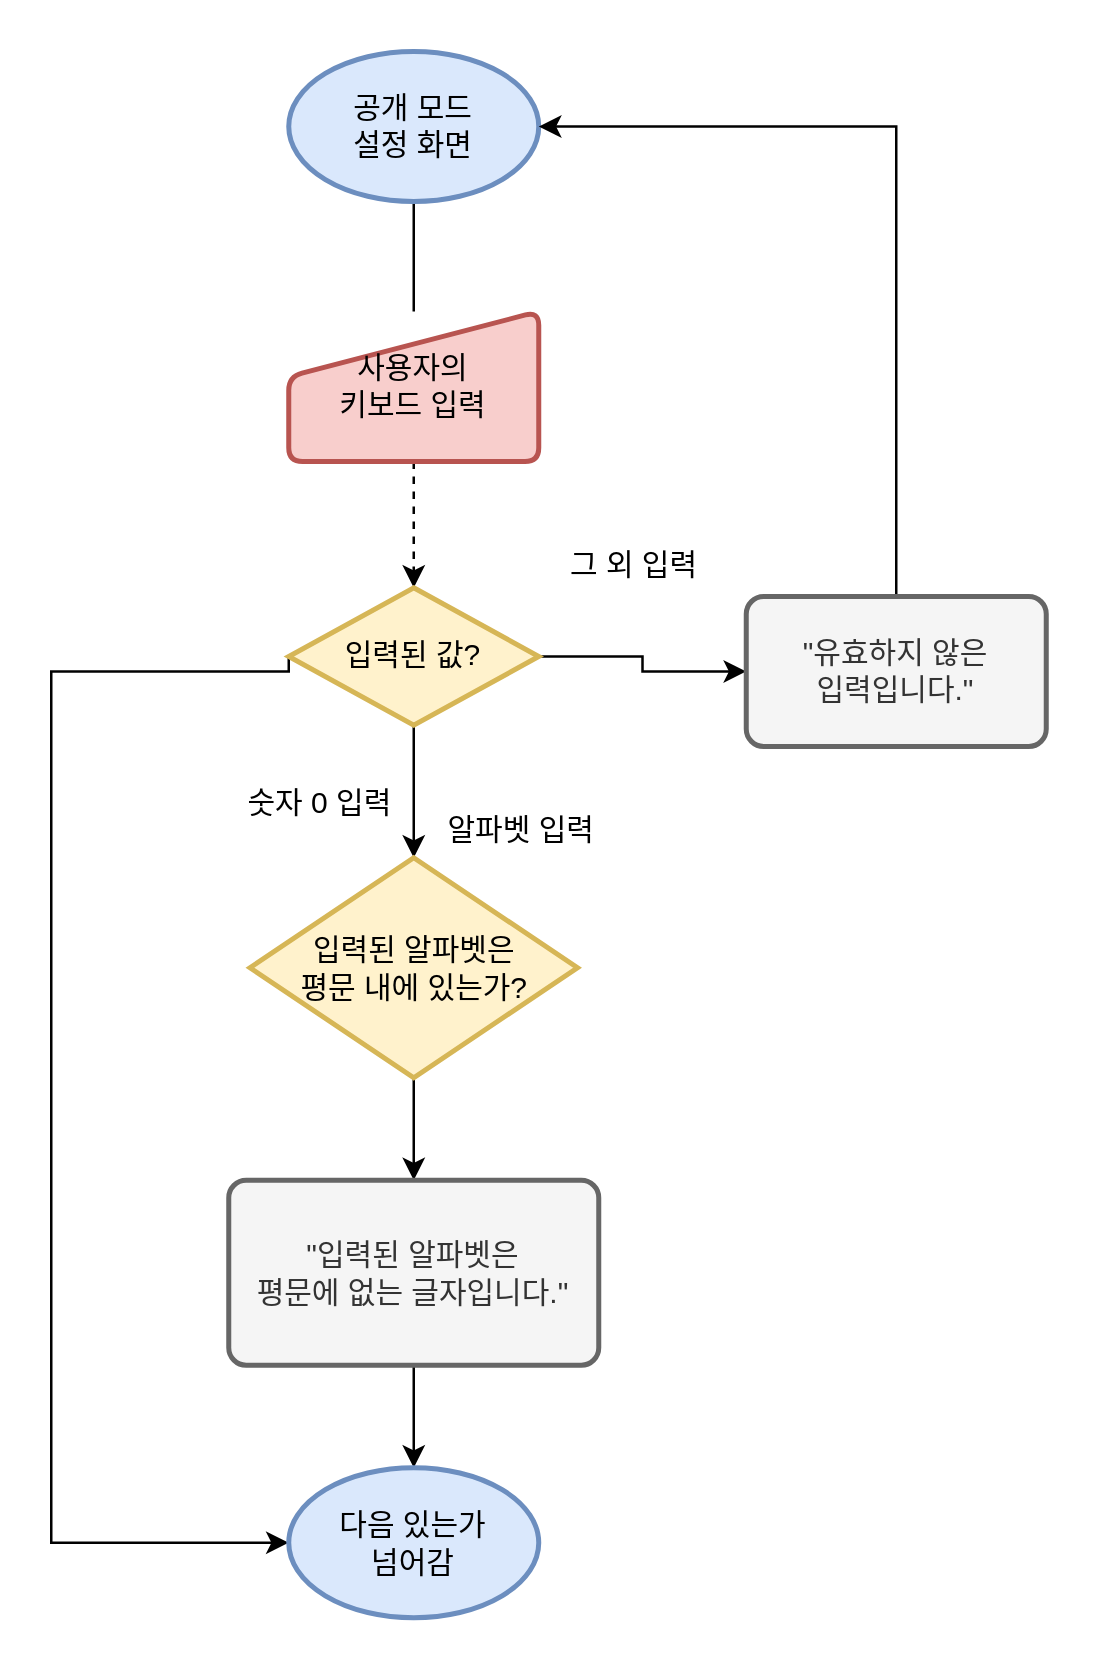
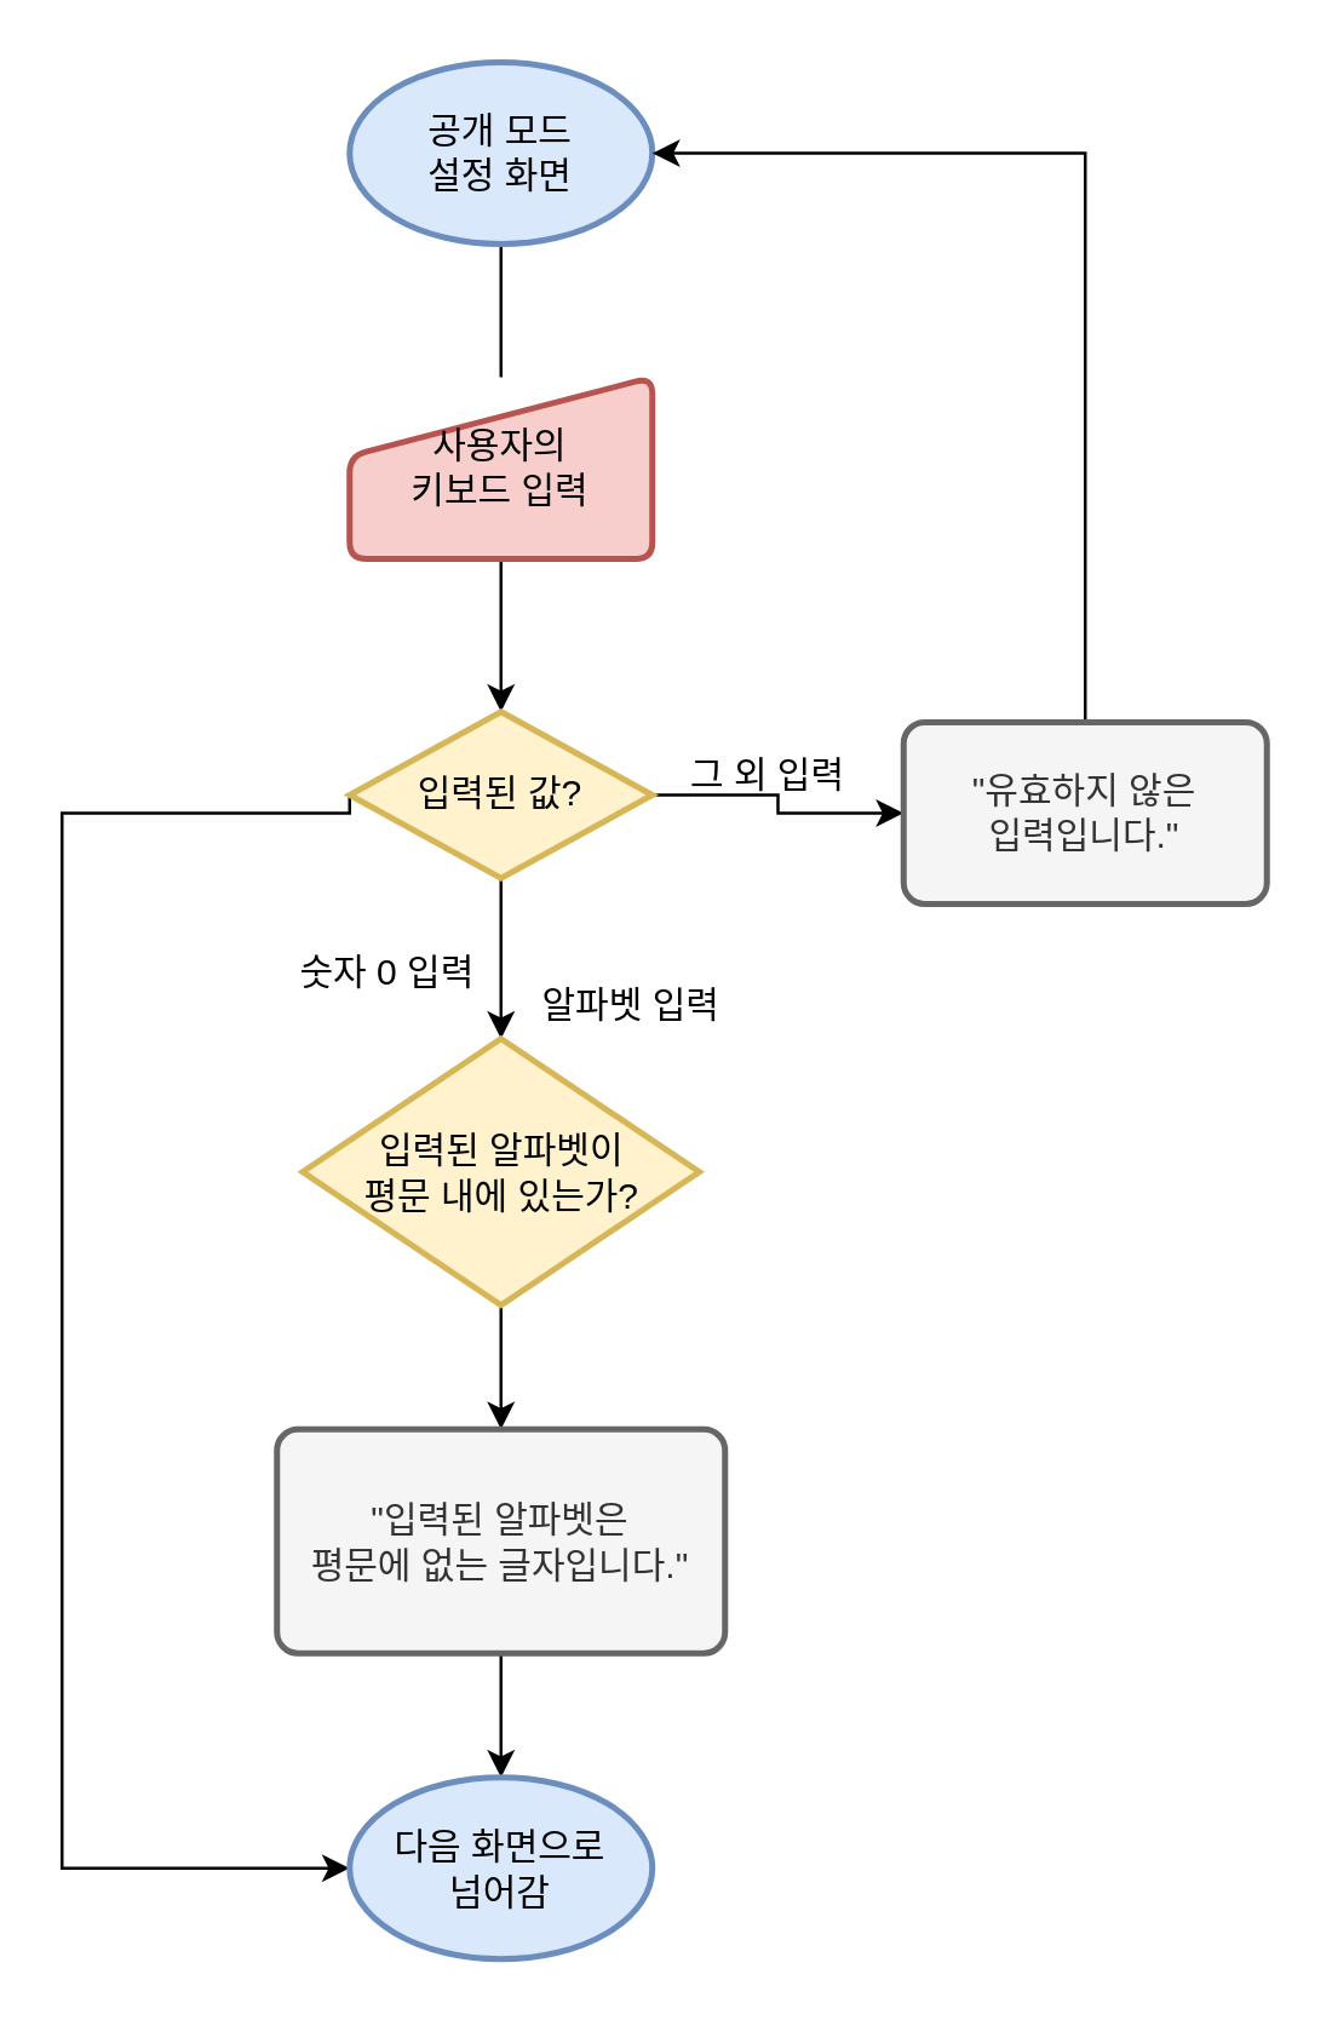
  <mxCell id="0" />
  <mxCell id="1" parent="0" />
  <mxCell id="2" style="edgeStyle=orthogonalEdgeStyle;rounded=0;orthogonalLoop=1;jettySize=auto;html=1;exitX=0.5;exitY=1;exitDx=0;exitDy=0;exitPerimeter=0;entryX=0.5;entryY=0;entryDx=0;entryDy=0;endArrow=none;" edge="1" parent="1" source="3" target="5"><mxGeometry relative="1" as="geometry" /></mxCell>
  <mxCell id="3" value="공개 모드&lt;br&gt;설정 화면" style="strokeWidth=2;html=1;shape=mxgraph.flowchart.start_1;whiteSpace=wrap;fillColor=#dae8fc;strokeColor=#6c8ebf;" vertex="1" parent="1"><mxGeometry x="115" y="20" width="100" height="60" as="geometry" /></mxCell>
- <mxCell id="4" style="edgeStyle=orthogonalEdgeStyle;rounded=0;orthogonalLoop=1;jettySize=auto;html=1;exitX=0.5;exitY=1;exitDx=0;exitDy=0;entryX=0.5;entryY=0;entryDx=0;entryDy=0;entryPerimeter=0;dashed=1;" edge="1" parent="1" source="5" target="9"><mxGeometry relative="1" as="geometry" /></mxCell>
+ <mxCell id="4" style="edgeStyle=orthogonalEdgeStyle;rounded=0;orthogonalLoop=1;jettySize=auto;html=1;exitX=0.5;exitY=1;exitDx=0;exitDy=0;entryX=0.5;entryY=0;entryDx=0;entryDy=0;entryPerimeter=0;" edge="1" parent="1" source="5" target="9"><mxGeometry relative="1" as="geometry" /></mxCell>
  <mxCell id="5" value="사용자의&lt;br&gt;키보드 입력" style="html=1;strokeWidth=2;shape=manualInput;whiteSpace=wrap;rounded=1;size=26;arcSize=11;fillColor=#f8cecc;strokeColor=#b85450;" vertex="1" parent="1"><mxGeometry x="115" y="124" width="100" height="60" as="geometry" /></mxCell>
  <mxCell id="6" style="edgeStyle=orthogonalEdgeStyle;rounded=0;orthogonalLoop=1;jettySize=auto;html=1;exitX=0.5;exitY=1;exitDx=0;exitDy=0;exitPerimeter=0;entryX=0.5;entryY=0;entryDx=0;entryDy=0;entryPerimeter=0;" edge="1" parent="1" source="9" target="11"><mxGeometry relative="1" as="geometry" /></mxCell>
  <mxCell id="7" style="edgeStyle=orthogonalEdgeStyle;rounded=0;orthogonalLoop=1;jettySize=auto;html=1;exitX=1;exitY=0.5;exitDx=0;exitDy=0;exitPerimeter=0;" edge="1" parent="1" source="9" target="15"><mxGeometry relative="1" as="geometry" /></mxCell>
  <mxCell id="8" style="edgeStyle=orthogonalEdgeStyle;rounded=0;orthogonalLoop=1;jettySize=auto;html=1;exitX=0;exitY=0.5;exitDx=0;exitDy=0;exitPerimeter=0;entryX=0;entryY=0.5;entryDx=0;entryDy=0;entryPerimeter=0;" edge="1" parent="1" source="9" target="18"><mxGeometry relative="1" as="geometry"><Array as="points"><mxPoint x="20" y="268" /><mxPoint x="20" y="617" /></Array></mxGeometry></mxCell>
  <mxCell id="9" value="입력된 값?" style="strokeWidth=2;html=1;shape=mxgraph.flowchart.decision;whiteSpace=wrap;fillColor=#fff2cc;strokeColor=#d6b656;" vertex="1" parent="1"><mxGeometry x="115" y="234.5" width="100" height="55" as="geometry" /></mxCell>
  <mxCell id="10" style="edgeStyle=orthogonalEdgeStyle;rounded=0;orthogonalLoop=1;jettySize=auto;html=1;exitX=0.5;exitY=1;exitDx=0;exitDy=0;exitPerimeter=0;entryX=0.5;entryY=0;entryDx=0;entryDy=0;" edge="1" parent="1" source="11" target="13"><mxGeometry relative="1" as="geometry" /></mxCell>
- <mxCell id="11" value="입력된 알파벳은&lt;br&gt;평문 내에 있는가?" style="strokeWidth=2;html=1;shape=mxgraph.flowchart.decision;whiteSpace=wrap;fillColor=#fff2cc;strokeColor=#d6b656;" vertex="1" parent="1"><mxGeometry x="99.5" y="342.5" width="131" height="88" as="geometry" /></mxCell>
+ <mxCell id="11" value="입력된 알파벳이&lt;br&gt;평문 내에 있는가?" style="strokeWidth=2;html=1;shape=mxgraph.flowchart.decision;whiteSpace=wrap;fillColor=#fff2cc;strokeColor=#d6b656;" vertex="1" parent="1"><mxGeometry x="99.5" y="342.5" width="131" height="88" as="geometry" /></mxCell>
  <mxCell id="12" style="edgeStyle=orthogonalEdgeStyle;rounded=0;orthogonalLoop=1;jettySize=auto;html=1;exitX=0.5;exitY=1;exitDx=0;exitDy=0;entryX=0.5;entryY=0;entryDx=0;entryDy=0;entryPerimeter=0;" edge="1" parent="1" source="13" target="18"><mxGeometry relative="1" as="geometry" /></mxCell>
  <mxCell id="13" value="&quot;입력된 알파벳은&lt;br&gt;평문에 없는 글자입니다.&quot;" style="rounded=1;whiteSpace=wrap;html=1;absoluteArcSize=1;arcSize=14;strokeWidth=2;fillColor=#f5f5f5;strokeColor=#666666;fontColor=#333333;" vertex="1" parent="1"><mxGeometry x="91" y="471.5" width="148" height="74" as="geometry" /></mxCell>
  <mxCell id="14" style="edgeStyle=orthogonalEdgeStyle;rounded=0;orthogonalLoop=1;jettySize=auto;html=1;exitX=0.5;exitY=0;exitDx=0;exitDy=0;entryX=1;entryY=0.5;entryDx=0;entryDy=0;entryPerimeter=0;" edge="1" parent="1" source="15" target="3"><mxGeometry relative="1" as="geometry" /></mxCell>
  <mxCell id="15" value="&quot;유효하지 않은&lt;br&gt;입력입니다.&quot;" style="rounded=1;whiteSpace=wrap;html=1;absoluteArcSize=1;arcSize=14;strokeWidth=2;fillColor=#f5f5f5;strokeColor=#666666;fontColor=#333333;" vertex="1" parent="1"><mxGeometry x="298" y="238" width="120" height="60" as="geometry" /></mxCell>
  <mxCell id="16" value="알파벳 입력" style="text;html=1;resizable=0;points=[];autosize=1;align=left;verticalAlign=top;spacingTop=-4;" vertex="1" parent="1"><mxGeometry x="177" y="322" width="73" height="14" as="geometry" /></mxCell>
- <mxCell id="17" value="그 외 입력" style="text;html=1;resizable=0;points=[];autosize=1;align=left;verticalAlign=top;spacingTop=-4;" vertex="1" parent="1"><mxGeometry x="226" y="216" width="65" height="14" as="geometry" /></mxCell>
- <mxCell id="18" value="다음 있는가&lt;br&gt;넘어감" style="strokeWidth=2;html=1;shape=mxgraph.flowchart.start_1;whiteSpace=wrap;fillColor=#dae8fc;strokeColor=#6c8ebf;" vertex="1" parent="1"><mxGeometry x="115" y="586.5" width="100" height="60" as="geometry" /></mxCell>
+ <mxCell id="17" value="그 외 입력" style="text;html=1;resizable=0;points=[];autosize=1;align=left;verticalAlign=top;spacingTop=-4;" vertex="1" parent="1"><mxGeometry x="226" y="246" width="65" height="14" as="geometry" /></mxCell>
+ <mxCell id="18" value="다음 화면으로&lt;br&gt;넘어감" style="strokeWidth=2;html=1;shape=mxgraph.flowchart.start_1;whiteSpace=wrap;fillColor=#dae8fc;strokeColor=#6c8ebf;" vertex="1" parent="1"><mxGeometry x="115" y="586.5" width="100" height="60" as="geometry" /></mxCell>
  <mxCell id="19" value="숫자 0 입력" style="text;html=1;resizable=0;points=[];autosize=1;align=left;verticalAlign=top;spacingTop=-4;" vertex="1" parent="1"><mxGeometry x="97" y="311" width="71" height="14" as="geometry" /></mxCell>
